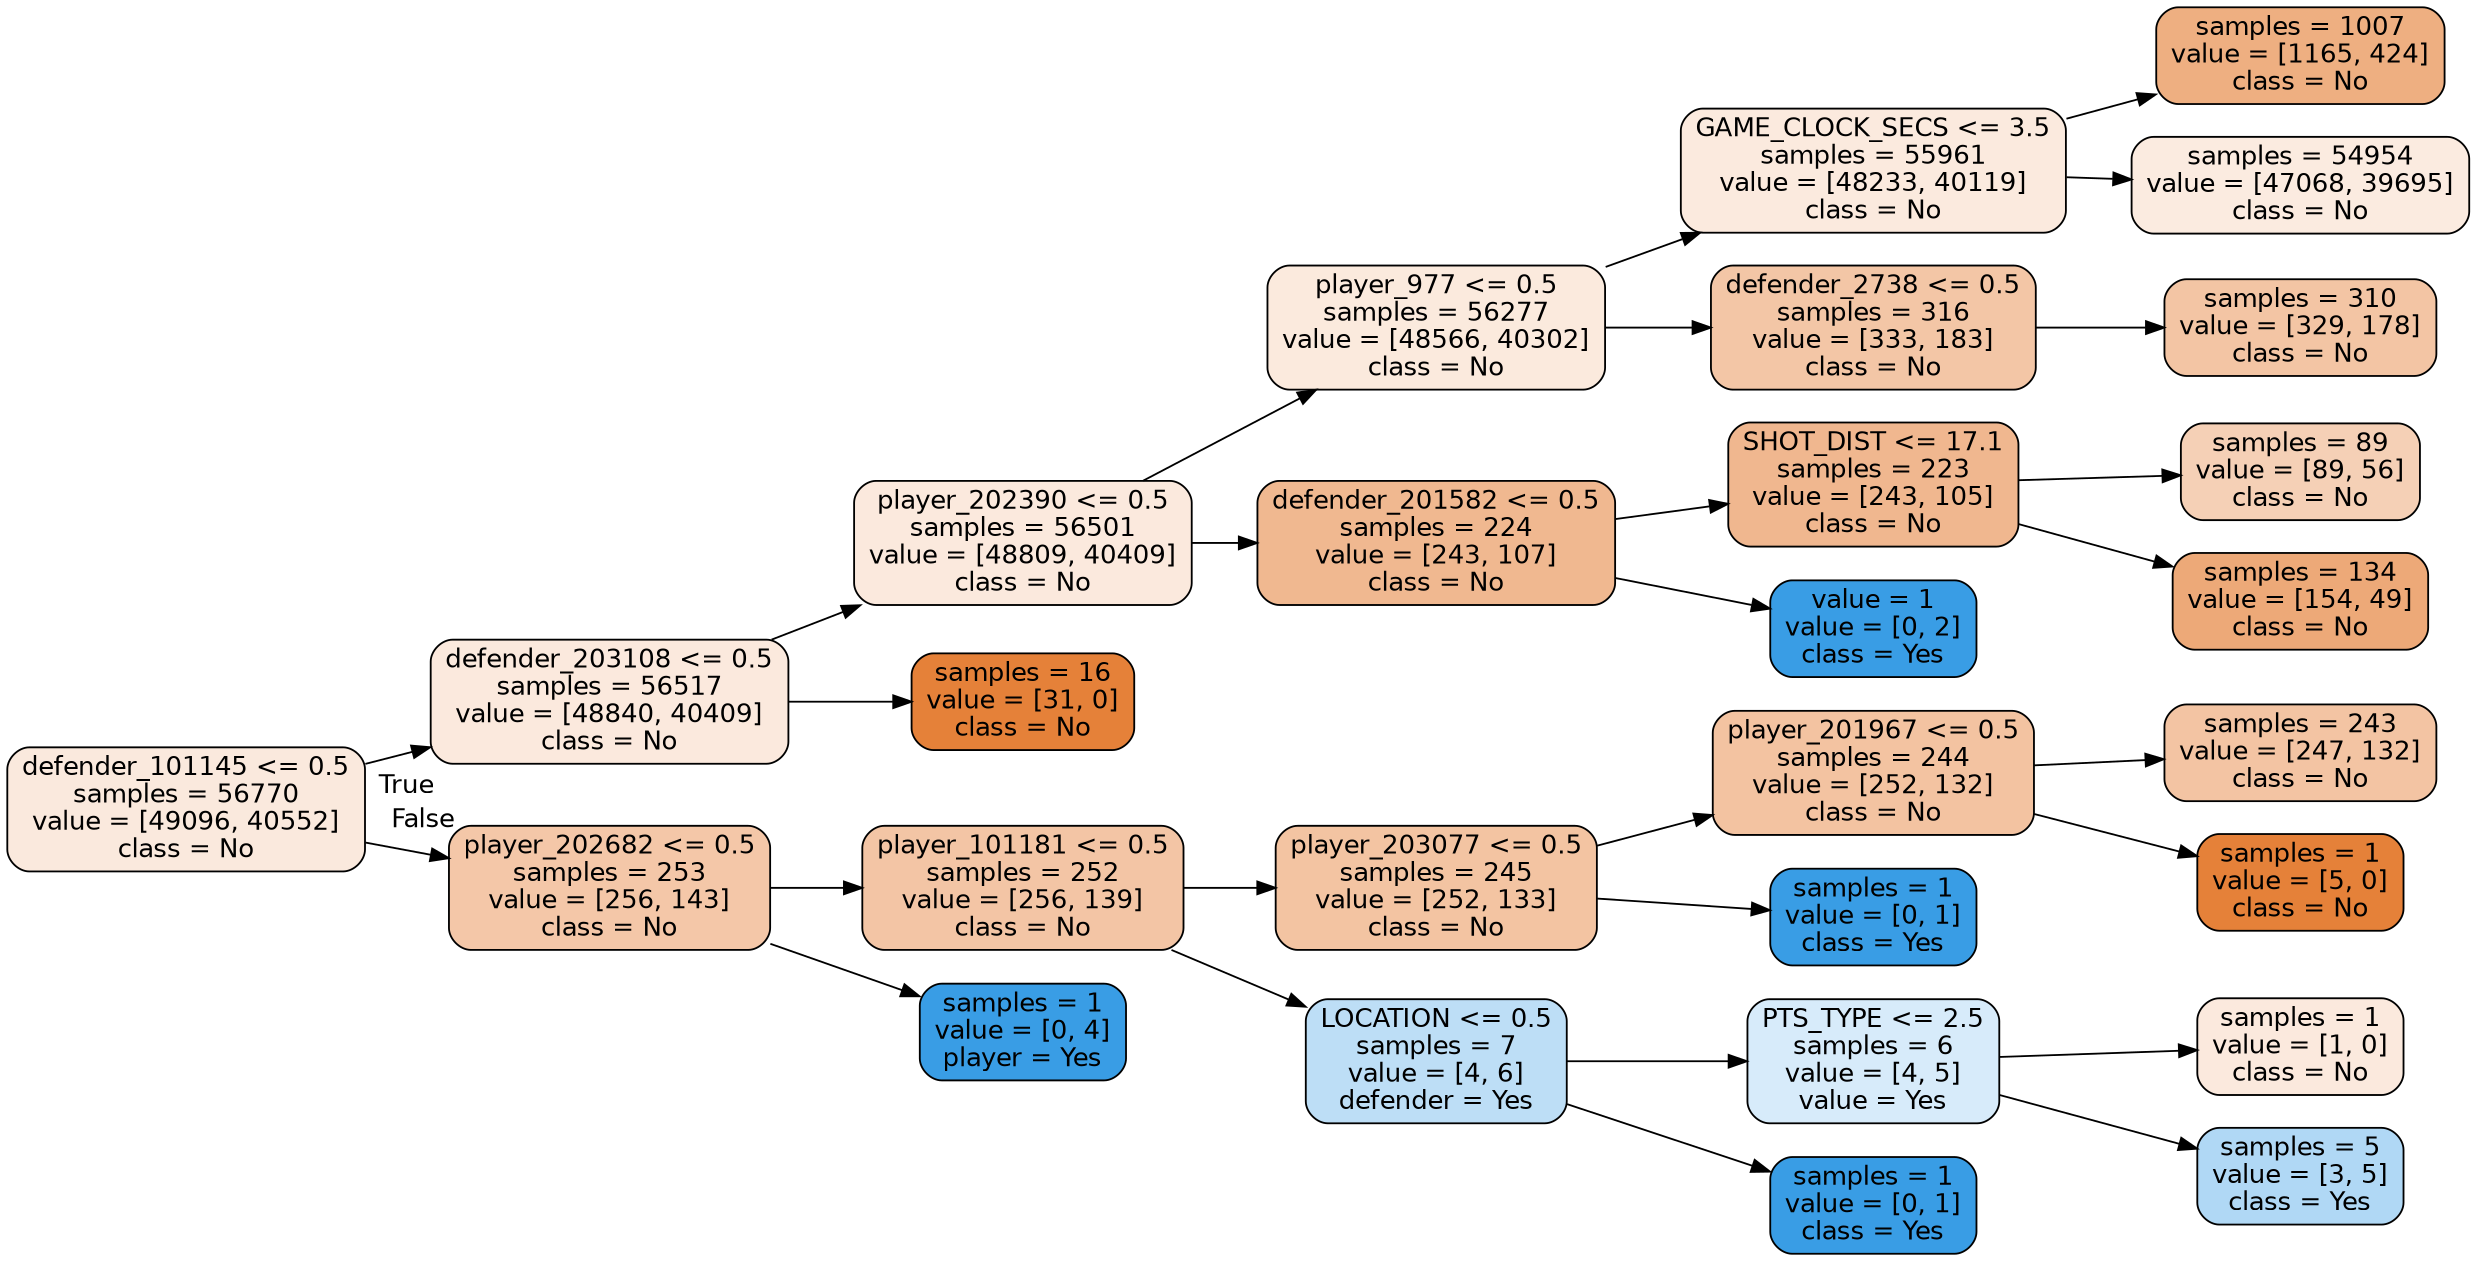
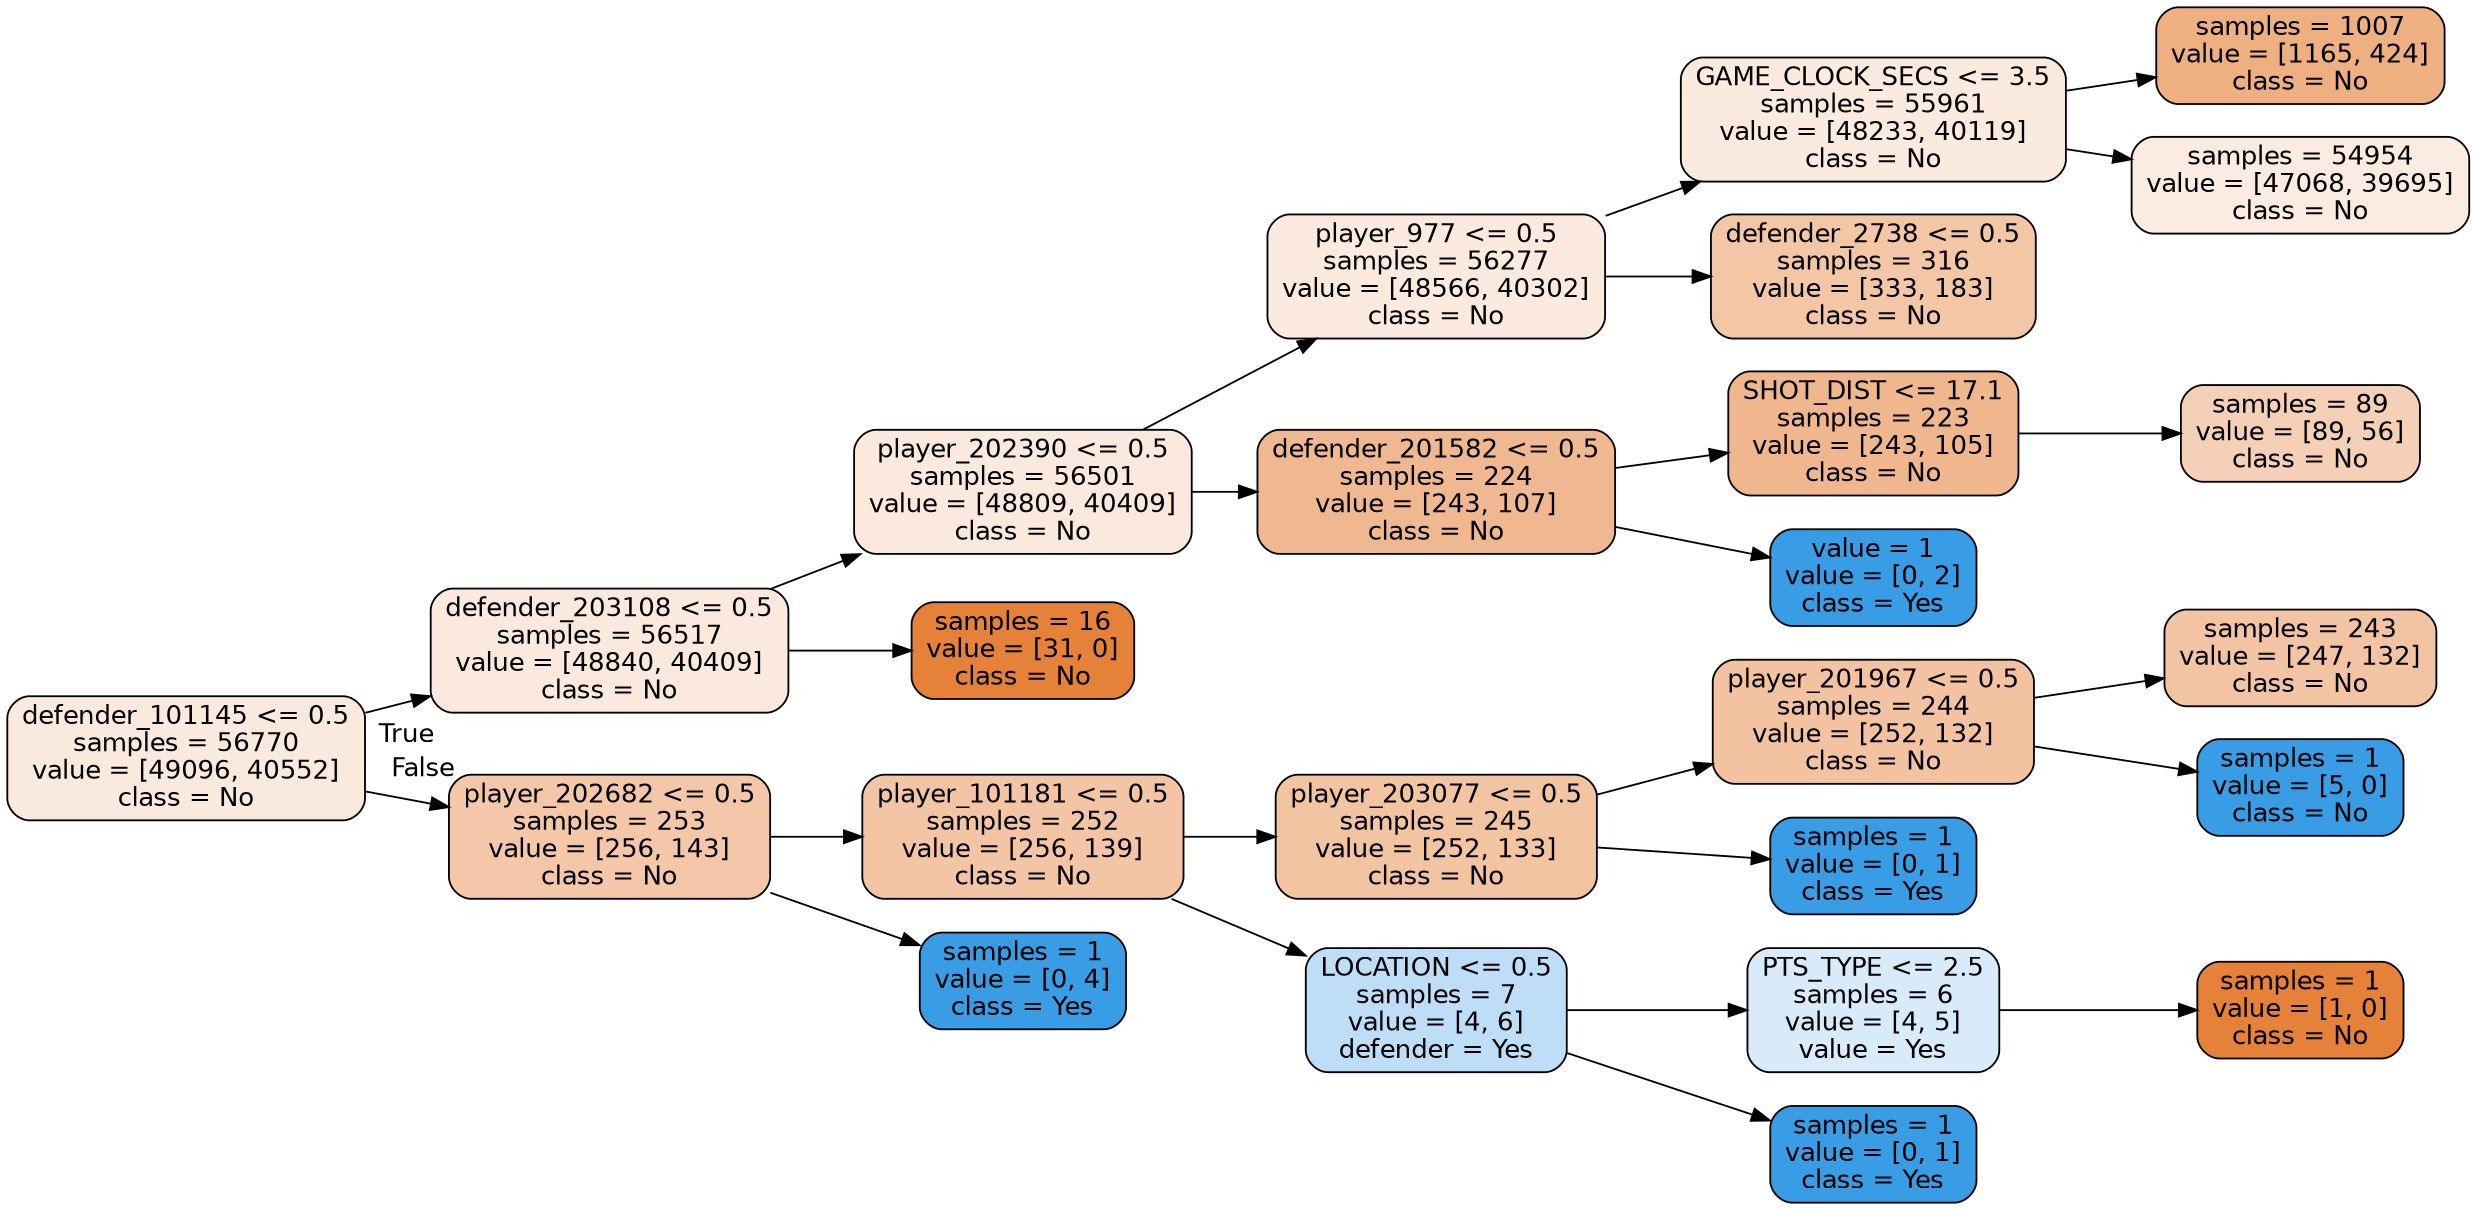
  digraph {
    rankdir=LR
    node [color=black fillcolor="#399de5" fontname=helvetica shape=box style="filled, rounded"]
    edge [fontname=helvetica]
    n1 [fillcolor="#fae9dd" label="defender_101145 <= 0.5\nsamples = 56770\nvalue = [49096, 40552]\nclass = No"]
    n2 [fillcolor="#fbe9dd" label="defender_203108 <= 0.5\nsamples = 56517\nvalue = [48840, 40409]\nclass = No"]
    n3 [fillcolor="#f4c7a8" label="player_202682 <= 0.5\nsamples = 253\nvalue = [256, 143]\nclass = No"]
    n4 [fillcolor="#fbe9dd" label="player_202390 <= 0.5\nsamples = 56501\nvalue = [48809, 40409]\nclass = No"]
    n5 [fillcolor="#e58139" label="samples = 16\nvalue = [31, 0]\nclass = No"]
    n6 [fillcolor="#f3c5a5" label="player_101181 <= 0.5\nsamples = 252\nvalue = [256, 139]\nclass = No"]
-   n7 [label="samples = 1\nvalue = [0, 4]\nplayer = Yes"]
+   n7 [label="samples = 1\nvalue = [0, 4]\nclass = Yes"]
    n8 [fillcolor="#fbeadd" label="player_977 <= 0.5\nsamples = 56277\nvalue = [48566, 40302]\nclass = No"]
    n9 [fillcolor="#f0b890" label="defender_201582 <= 0.5\nsamples = 224\nvalue = [243, 107]\nclass = No"]
    n10 [fillcolor="#fbeade" label="GAME_CLOCK_SECS <= 3.5\nsamples = 55961\nvalue = [48233, 40119]\nclass = No"]
    n11 [fillcolor="#f3c6a6" label="defender_2738 <= 0.5\nsamples = 316\nvalue = [333, 183]\nclass = No"]
    n12 [fillcolor="#f0b78f" label="SHOT_DIST <= 17.1\nsamples = 223\nvalue = [243, 105]\nclass = No"]
    n13 [label="value = 1\nvalue = [0, 2]\nclass = Yes"]
    n14 [fillcolor="#eeaf81" label="samples = 1007\nvalue = [1165, 424]\nclass = No"]
    n15 [fillcolor="#fbebe0" label="samples = 54954\nvalue = [47068, 39695]\nclass = No"]
-   n16 [fillcolor="#f3c5a4" label="samples = 310\nvalue = [329, 178]\nclass = No"]
    n17 [fillcolor="#f5d0b6" label="samples = 89\nvalue = [89, 56]\nclass = No"]
-   n18 [fillcolor="#eda978" label="samples = 134\nvalue = [154, 49]\nclass = No"]
    n19 [fillcolor="#f3c4a2" label="player_203077 <= 0.5\nsamples = 245\nvalue = [252, 133]\nclass = No"]
    n20 [fillcolor="#bddef6" label="LOCATION <= 0.5\nsamples = 7\nvalue = [4, 6]\ndefender = Yes"]
    n21 [fillcolor="#f3c3a1" label="player_201967 <= 0.5\nsamples = 244\nvalue = [252, 132]\nclass = No"]
    n22 [label="samples = 1\nvalue = [0, 1]\nclass = Yes"]
    n23 [fillcolor="#d7ebfa" label="PTS_TYPE <= 2.5\nsamples = 6\nvalue = [4, 5]\nvalue = Yes"]
    n24 [label="samples = 1\nvalue = [0, 1]\nclass = Yes"]
    n25 [fillcolor="#f3c4a3" label="samples = 243\nvalue = [247, 132]\nclass = No"]
-   n26 [fillcolor="#e58139" label="samples = 1\nvalue = [5, 0]\nclass = No"]
-   n27 [fillcolor="#fbe9dd" label="samples = 1\nvalue = [1, 0]\nclass = No"]
-   n28 [fillcolor="#b0d8f5" label="samples = 5\nvalue = [3, 5]\nclass = Yes"]
+   n26 [label="samples = 1\nvalue = [5, 0]\nclass = No"]
+   n27 [fillcolor="#e58139" label="samples = 1\nvalue = [1, 0]\nclass = No"]
    n1 -> n2 [headlabel=True labelangle=45 labeldistance=2.5]
    n1 -> n3 [headlabel=False labelangle=-45 labeldistance=2.5]
    n2 -> n4
    n2 -> n5
    n3 -> n6
    n3 -> n7
    n4 -> n8
    n4 -> n9
    n6 -> n19
    n6 -> n20
    n8 -> n10
    n8 -> n11
    n9 -> n12
    n9 -> n13
    n10 -> n14
    n10 -> n15
-   n11 -> n16
    n12 -> n17
-   n12 -> n18
    n19 -> n21
    n19 -> n22
    n20 -> n23
    n20 -> n24
    n21 -> n25
    n21 -> n26
    n23 -> n27
-   n23 -> n28
  }
